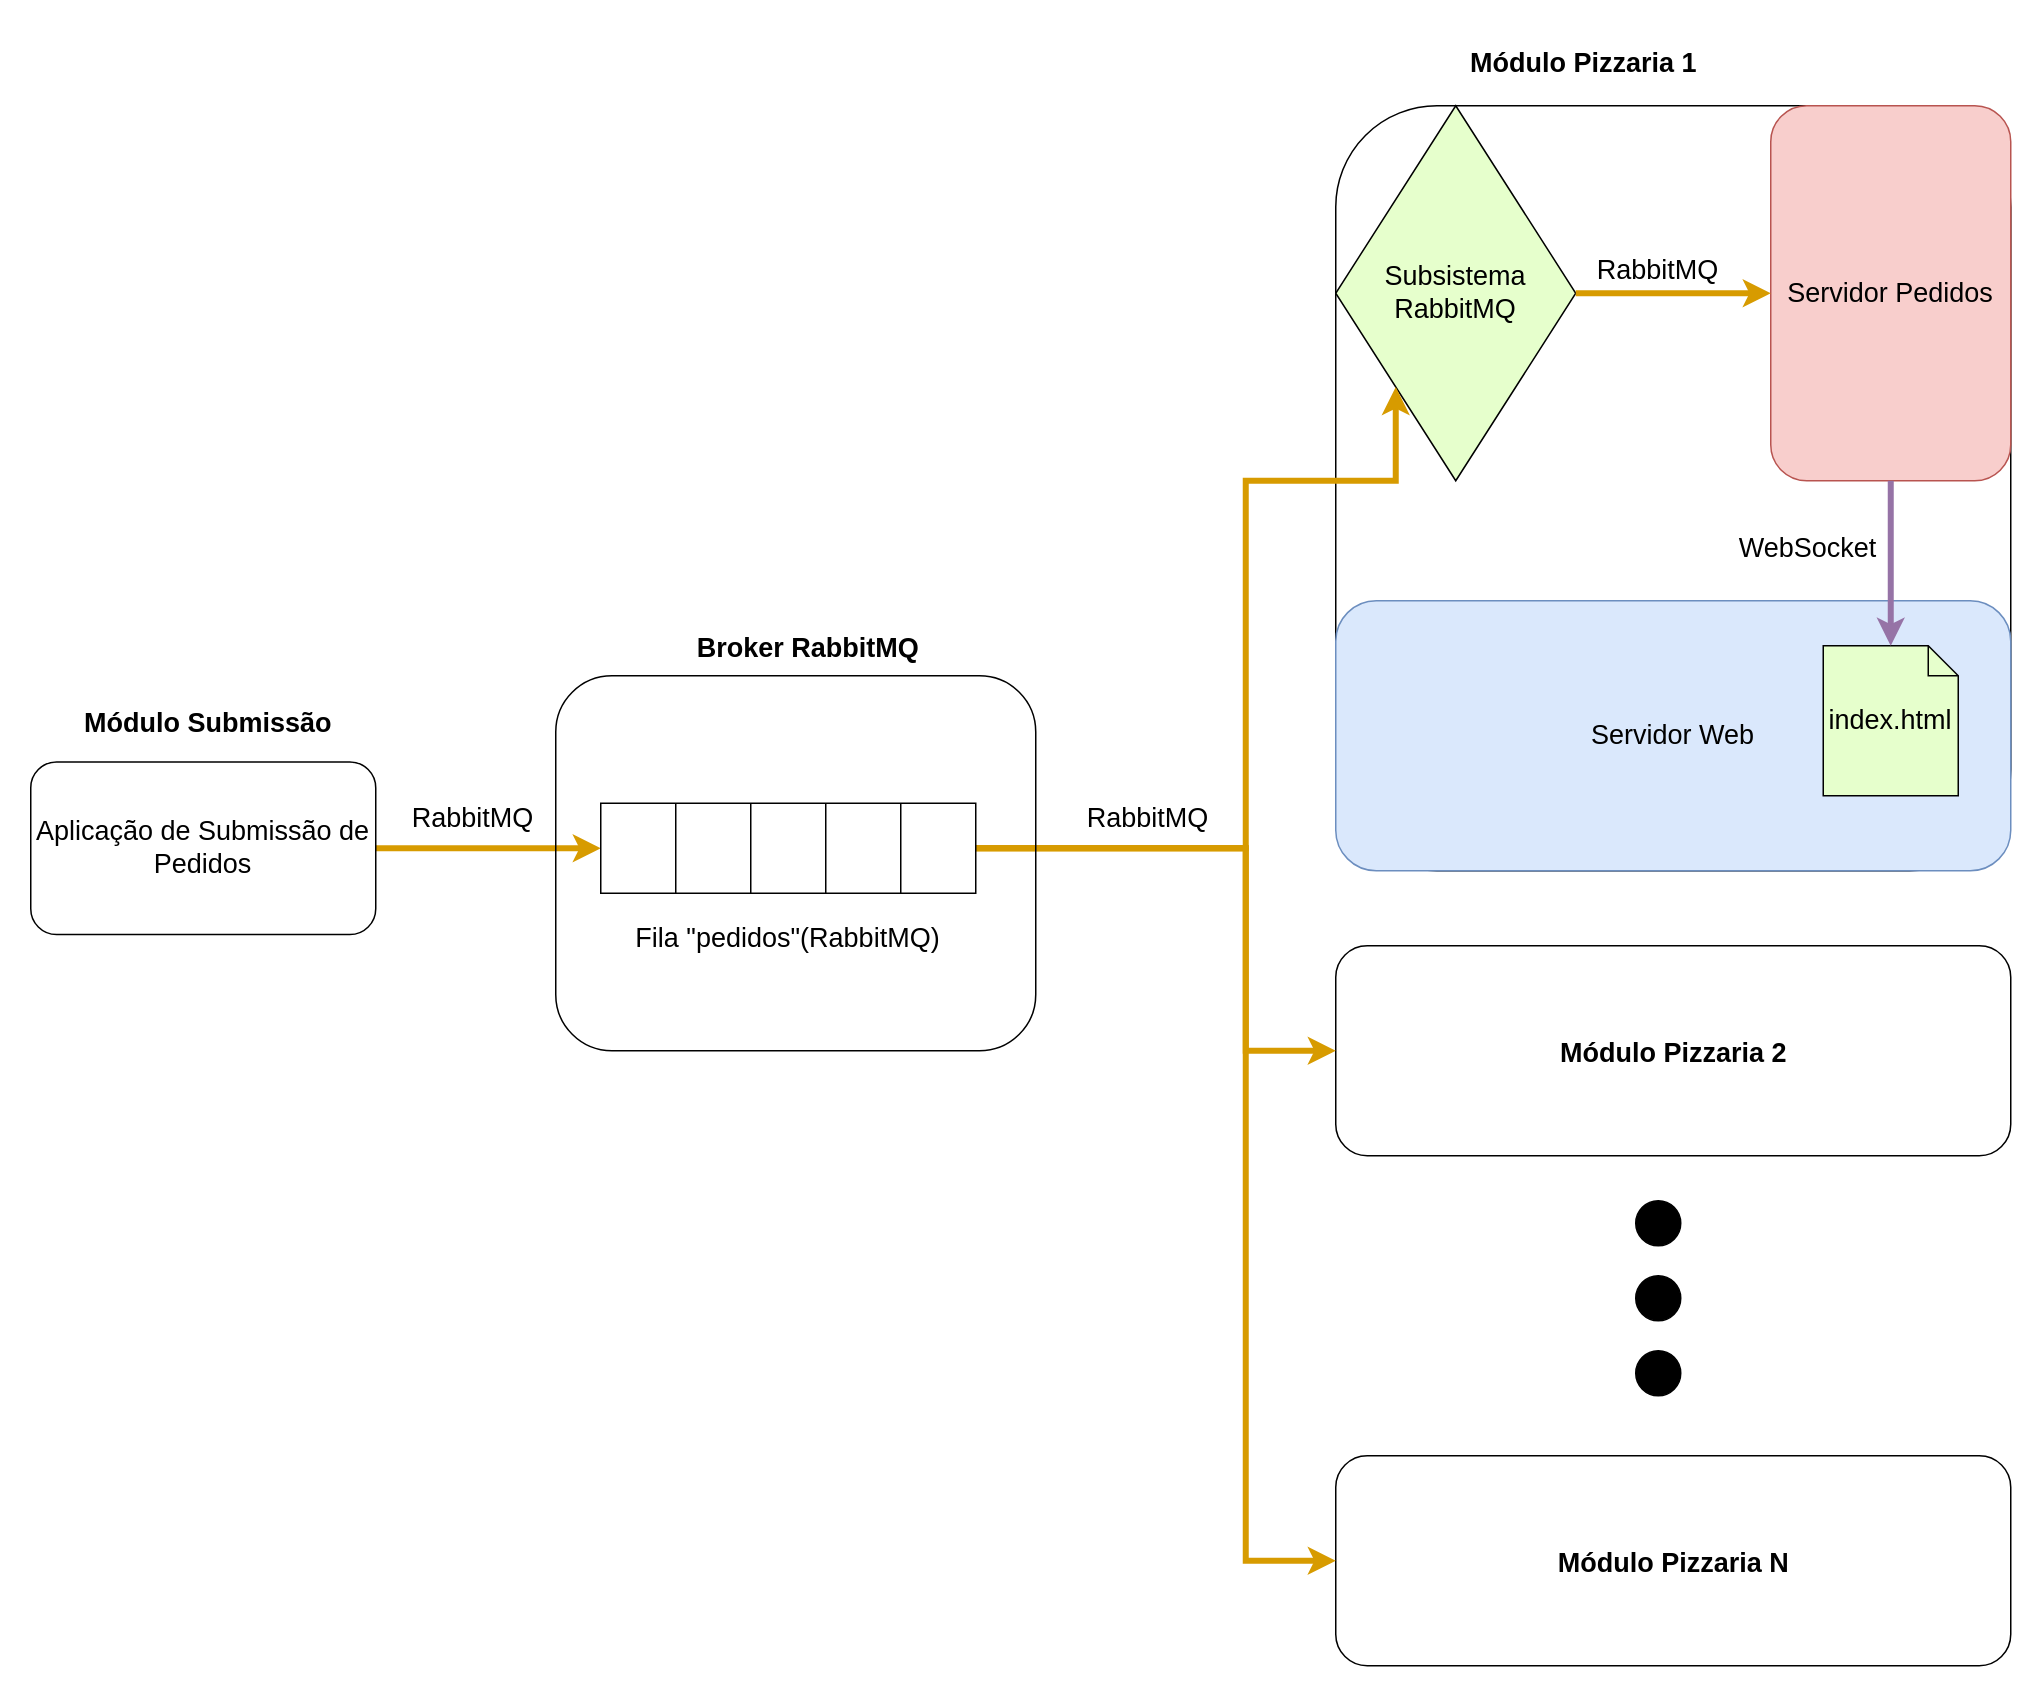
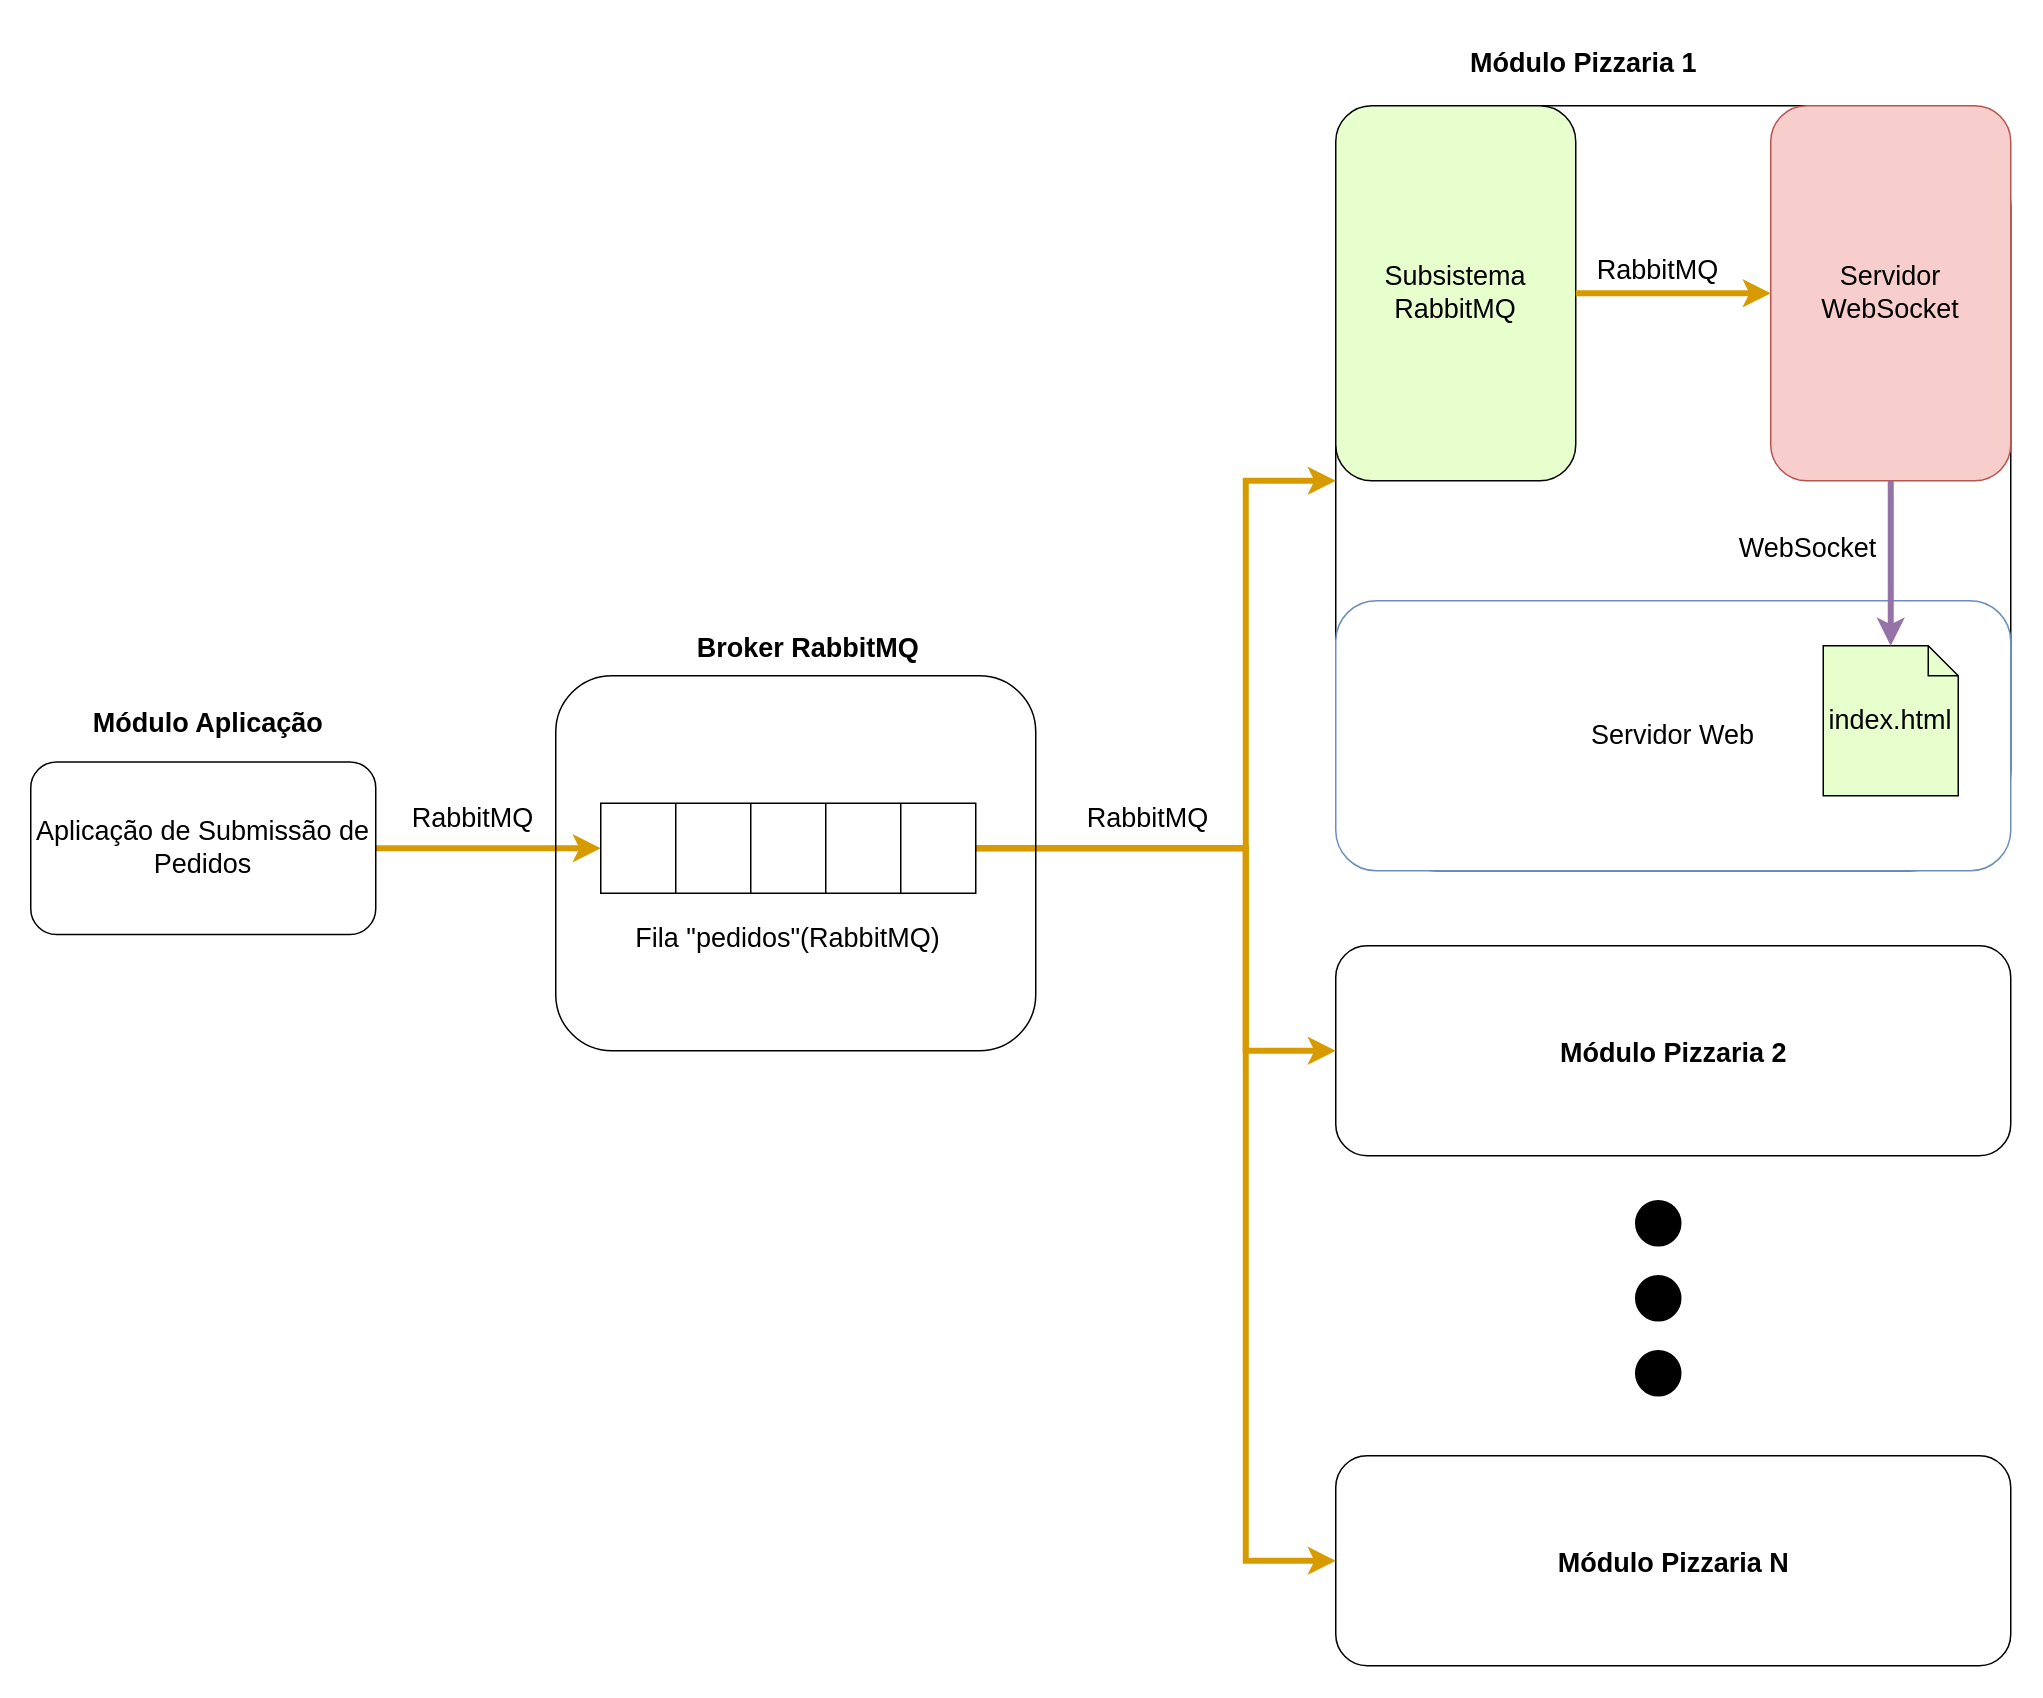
  <mxCell id="0" />
  <mxCell id="1" parent="0" />
  <mxCell id="2" value="" style="rounded=1;whiteSpace=wrap;html=1;fontSize=18;fillColor=default;" vertex="1" parent="1"><mxGeometry x="890" y="70" width="450" height="510" as="geometry" /></mxCell>
  <mxCell id="3" style="edgeStyle=orthogonalEdgeStyle;rounded=0;orthogonalLoop=1;jettySize=auto;html=1;entryX=0;entryY=0.5;entryDx=0;entryDy=0;fontSize=18;fillColor=#ffe6cc;strokeColor=#d79b00;strokeWidth=4;" edge="1" parent="1" source="39" target="31"><mxGeometry relative="1" as="geometry" /></mxCell>
  <mxCell id="4" value="RabbitMQ" style="text;html=1;strokeColor=none;fillColor=none;align=center;verticalAlign=middle;whiteSpace=wrap;rounded=0;fontSize=18;" vertex="1" parent="1"><mxGeometry x="270" y="530" width="90" height="30" as="geometry" /></mxCell>
- <mxCell id="5" value="Subsistema RabbitMQ" style="rhombus;whiteSpace=wrap;html=1;fontSize=18;fillColor=#E6FFCC;" vertex="1" parent="1"><mxGeometry x="890" y="70" width="160" height="250" as="geometry" /></mxCell>
- <mxCell id="6" value="Servidor Pedidos" style="rounded=1;whiteSpace=wrap;html=1;fontSize=18;fillColor=#f8cecc;strokeColor=#b85450;" vertex="1" parent="1"><mxGeometry x="1180" y="70" width="160" height="250" as="geometry" /></mxCell>
+ <mxCell id="5" value="Subsistema RabbitMQ" style="rounded=1;whiteSpace=wrap;html=1;fontSize=18;fillColor=#E6FFCC;" vertex="1" parent="1"><mxGeometry x="890" y="70" width="160" height="250" as="geometry" /></mxCell>
+ <mxCell id="6" value="Servidor WebSocket" style="rounded=1;whiteSpace=wrap;html=1;fontSize=18;fillColor=#f8cecc;strokeColor=#b85450;" vertex="1" parent="1"><mxGeometry x="1180" y="70" width="160" height="250" as="geometry" /></mxCell>
  <mxCell id="7" style="edgeStyle=orthogonalEdgeStyle;rounded=0;orthogonalLoop=1;jettySize=auto;html=1;fontSize=18;fillColor=#ffe6cc;strokeColor=#d79b00;strokeWidth=4;exitX=1;exitY=0.5;exitDx=0;exitDy=0;" edge="1" parent="1" source="5" target="6"><mxGeometry relative="1" as="geometry"><mxPoint x="780" y="205" as="sourcePoint" /><mxPoint x="900" y="205" as="targetPoint" /></mxGeometry></mxCell>
  <mxCell id="8" value="RabbitMQ" style="text;html=1;strokeColor=none;fillColor=none;align=center;verticalAlign=middle;whiteSpace=wrap;rounded=0;fontSize=18;" vertex="1" parent="1"><mxGeometry x="720" y="530" width="90" height="30" as="geometry" /></mxCell>
  <mxCell id="9" style="edgeStyle=orthogonalEdgeStyle;rounded=0;orthogonalLoop=1;jettySize=auto;html=1;entryX=0;entryY=1;entryDx=0;entryDy=0;fontSize=18;fillColor=#ffe6cc;strokeColor=#d79b00;strokeWidth=4;exitX=1;exitY=0.5;exitDx=0;exitDy=0;" edge="1" parent="1" source="31" target="5"><mxGeometry relative="1" as="geometry"><mxPoint x="770" y="319.31" as="sourcePoint" /><mxPoint x="920" y="319.31" as="targetPoint" /><Array as="points"><mxPoint x="830" y="565" /><mxPoint x="830" y="320" /></Array></mxGeometry></mxCell>
  <mxCell id="10" value="RabbitMQ" style="text;html=1;strokeColor=none;fillColor=none;align=center;verticalAlign=middle;whiteSpace=wrap;rounded=0;fontSize=18;" vertex="1" parent="1"><mxGeometry x="1060" y="165" width="90" height="30" as="geometry" /></mxCell>
- <mxCell id="11" value="Servidor Web" style="rounded=1;whiteSpace=wrap;html=1;fontSize=18;fillColor=#dae8fc;strokeColor=#6c8ebf;" vertex="1" parent="1"><mxGeometry x="890" y="400" width="450" height="180" as="geometry" /></mxCell>
+ <mxCell id="11" value="Servidor Web" style="rounded=1;whiteSpace=wrap;html=1;fontSize=18;fillColor=#ffffff;strokeColor=#6c8ebf;" vertex="1" parent="1"><mxGeometry x="890" y="400" width="450" height="180" as="geometry" /></mxCell>
  <mxCell id="12" value="index.html" style="shape=note;size=20;whiteSpace=wrap;html=1;rounded=1;fontSize=18;fillColor=#E6FFCC;" vertex="1" parent="1"><mxGeometry x="1215" y="430" width="90" height="100" as="geometry" /></mxCell>
  <mxCell id="13" style="edgeStyle=orthogonalEdgeStyle;rounded=0;orthogonalLoop=1;jettySize=auto;html=1;fontSize=18;fillColor=#e1d5e7;strokeColor=#9673a6;strokeWidth=4;exitX=0.5;exitY=1;exitDx=0;exitDy=0;" edge="1" parent="1" source="6" target="12"><mxGeometry relative="1" as="geometry"><mxPoint x="1030" y="360" as="sourcePoint" /><mxPoint x="1190" y="360" as="targetPoint" /></mxGeometry></mxCell>
  <mxCell id="14" value="WebSocket" style="text;html=1;strokeColor=none;fillColor=none;align=center;verticalAlign=middle;whiteSpace=wrap;rounded=0;fontSize=18;" vertex="1" parent="1"><mxGeometry x="1160" y="350" width="90" height="30" as="geometry" /></mxCell>
  <mxCell id="15" value="&lt;font style=&quot;font-size: 18px&quot;&gt;Módulo Pizzaria 1&lt;/font&gt;" style="text;strokeColor=none;fillColor=none;html=1;fontSize=24;fontStyle=1;verticalAlign=middle;align=center;" vertex="1" parent="1"><mxGeometry x="937.5" y="20" width="235" height="40" as="geometry" /></mxCell>
  <mxCell id="16" value="" style="group" vertex="1" connectable="0" parent="1"><mxGeometry x="1090" y="800" width="30" height="130" as="geometry" /></mxCell>
  <mxCell id="17" value="" style="ellipse;whiteSpace=wrap;html=1;aspect=fixed;rounded=1;fontSize=18;fillColor=#000000;" vertex="1" parent="16"><mxGeometry width="30" height="30" as="geometry" /></mxCell>
  <mxCell id="18" value="" style="ellipse;whiteSpace=wrap;html=1;aspect=fixed;rounded=1;fontSize=18;fillColor=#000000;" vertex="1" parent="16"><mxGeometry y="50" width="30" height="30" as="geometry" /></mxCell>
  <mxCell id="19" value="" style="ellipse;whiteSpace=wrap;html=1;aspect=fixed;rounded=1;fontSize=18;fillColor=#000000;" vertex="1" parent="16"><mxGeometry y="100" width="30" height="30" as="geometry" /></mxCell>
  <mxCell id="20" value="" style="group;fillColor=default;" vertex="1" connectable="0" parent="1"><mxGeometry x="890" y="630" width="450" height="140" as="geometry" /></mxCell>
  <mxCell id="21" value="" style="rounded=1;whiteSpace=wrap;html=1;fontSize=18;fillColor=none;" vertex="1" parent="20"><mxGeometry width="450" height="140" as="geometry" /></mxCell>
  <mxCell id="22" value="&lt;font style=&quot;font-size: 18px&quot;&gt;Módulo Pizzaria 2&lt;/font&gt;" style="text;strokeColor=none;fillColor=none;html=1;fontSize=24;fontStyle=1;verticalAlign=middle;align=center;" vertex="1" parent="20"><mxGeometry x="107.5" y="50" width="235" height="40" as="geometry" /></mxCell>
  <mxCell id="23" value="" style="group;fillColor=default;" vertex="1" connectable="0" parent="1"><mxGeometry x="890" y="970" width="450" height="140" as="geometry" /></mxCell>
  <mxCell id="24" value="" style="rounded=1;whiteSpace=wrap;html=1;fontSize=18;fillColor=none;" vertex="1" parent="23"><mxGeometry width="450" height="140" as="geometry" /></mxCell>
  <mxCell id="25" value="&lt;font style=&quot;font-size: 18px&quot;&gt;Módulo Pizzaria N&lt;/font&gt;" style="text;strokeColor=none;fillColor=none;html=1;fontSize=24;fontStyle=1;verticalAlign=middle;align=center;" vertex="1" parent="23"><mxGeometry x="107.5" y="50" width="235" height="40" as="geometry" /></mxCell>
  <mxCell id="26" style="edgeStyle=orthogonalEdgeStyle;rounded=0;orthogonalLoop=1;jettySize=auto;html=1;entryX=0;entryY=0.5;entryDx=0;entryDy=0;fontSize=18;fillColor=#ffe6cc;strokeColor=#d79b00;strokeWidth=4;exitX=1;exitY=0.5;exitDx=0;exitDy=0;" edge="1" parent="1" source="31" target="21"><mxGeometry relative="1" as="geometry"><mxPoint x="730" y="200" as="sourcePoint" /><mxPoint x="900" y="205" as="targetPoint" /><Array as="points"><mxPoint x="830" y="565" /><mxPoint x="830" y="700" /></Array></mxGeometry></mxCell>
  <mxCell id="27" style="edgeStyle=orthogonalEdgeStyle;rounded=0;orthogonalLoop=1;jettySize=auto;html=1;entryX=0;entryY=0.5;entryDx=0;entryDy=0;fontSize=18;fillColor=#ffe6cc;strokeColor=#d79b00;strokeWidth=4;exitX=1;exitY=0.5;exitDx=0;exitDy=0;" edge="1" parent="1" source="31" target="24"><mxGeometry relative="1" as="geometry"><mxPoint x="740" y="200" as="sourcePoint" /><mxPoint x="760" y="920" as="targetPoint" /><Array as="points"><mxPoint x="830" y="565" /><mxPoint x="830" y="1040" /></Array></mxGeometry></mxCell>
  <mxCell id="28" value="" style="group" vertex="1" connectable="0" parent="1"><mxGeometry x="370" y="390" width="320" height="310" as="geometry" /></mxCell>
  <mxCell id="29" value="" style="rounded=1;whiteSpace=wrap;html=1;fontSize=18;fillColor=none;" vertex="1" parent="28"><mxGeometry y="60" width="320" height="250" as="geometry" /></mxCell>
  <mxCell id="30" value="" style="group" vertex="1" connectable="0" parent="28"><mxGeometry x="30" y="145" width="250" height="60" as="geometry" /></mxCell>
  <mxCell id="31" value="" style="rounded=0;whiteSpace=wrap;html=1;" vertex="1" parent="30"><mxGeometry width="250" height="60" as="geometry" /></mxCell>
  <mxCell id="32" value="" style="endArrow=none;html=1;rounded=0;" edge="1" parent="30" source="31"><mxGeometry width="50" height="50" relative="1" as="geometry"><mxPoint y="50" as="sourcePoint" /><mxPoint x="50" as="targetPoint" /><Array as="points"><mxPoint x="50" y="60" /></Array></mxGeometry></mxCell>
  <mxCell id="33" value="" style="endArrow=none;html=1;rounded=0;" edge="1" parent="30"><mxGeometry width="50" height="50" relative="1" as="geometry"><mxPoint x="100" y="60" as="sourcePoint" /><mxPoint x="100" as="targetPoint" /><Array as="points"><mxPoint x="100" y="60" /></Array></mxGeometry></mxCell>
  <mxCell id="34" value="" style="endArrow=none;html=1;rounded=0;" edge="1" parent="30"><mxGeometry width="50" height="50" relative="1" as="geometry"><mxPoint x="150" y="60" as="sourcePoint" /><mxPoint x="150" as="targetPoint" /><Array as="points"><mxPoint x="150" y="60" /></Array></mxGeometry></mxCell>
  <mxCell id="35" value="" style="endArrow=none;html=1;rounded=0;" edge="1" parent="30"><mxGeometry width="50" height="50" relative="1" as="geometry"><mxPoint x="200" y="60" as="sourcePoint" /><mxPoint x="200" as="targetPoint" /><Array as="points"><mxPoint x="200" y="20" /><mxPoint x="200" y="60" /></Array></mxGeometry></mxCell>
  <mxCell id="36" value="Fila &quot;pedidos&quot;(RabbitMQ)" style="text;html=1;strokeColor=none;fillColor=none;align=center;verticalAlign=middle;whiteSpace=wrap;rounded=0;fontSize=18;" vertex="1" parent="28"><mxGeometry x="25" y="220" width="260" height="30" as="geometry" /></mxCell>
  <mxCell id="37" value="&lt;font style=&quot;font-size: 18px&quot;&gt;Broker RabbitMQ&lt;/font&gt;" style="text;strokeColor=none;fillColor=none;html=1;fontSize=24;fontStyle=1;verticalAlign=middle;align=center;" vertex="1" parent="28"><mxGeometry x="50" y="20" width="235" height="40" as="geometry" /></mxCell>
  <mxCell id="38" value="" style="group" vertex="1" connectable="0" parent="1"><mxGeometry x="20" y="390" width="235" height="232.5" as="geometry" /></mxCell>
  <mxCell id="39" value="Aplicação de Submissão de Pedidos" style="rounded=1;whiteSpace=wrap;html=1;fontSize=18;" vertex="1" parent="38"><mxGeometry y="117.5" width="230" height="115" as="geometry" /></mxCell>
- <mxCell id="40" value="&lt;font style=&quot;font-size: 18px&quot;&gt;Módulo Submissão&lt;/font&gt;" style="text;strokeColor=none;fillColor=none;html=1;fontSize=24;fontStyle=1;verticalAlign=middle;align=center;" vertex="1" parent="38"><mxGeometry y="70" width="235" height="40" as="geometry" /></mxCell>
+ <mxCell id="40" value="&lt;font style=&quot;font-size: 18px&quot;&gt;Módulo Aplicação&lt;/font&gt;" style="text;strokeColor=none;fillColor=none;html=1;fontSize=24;fontStyle=1;verticalAlign=middle;align=center;" vertex="1" parent="38"><mxGeometry y="70" width="235" height="40" as="geometry" /></mxCell>
